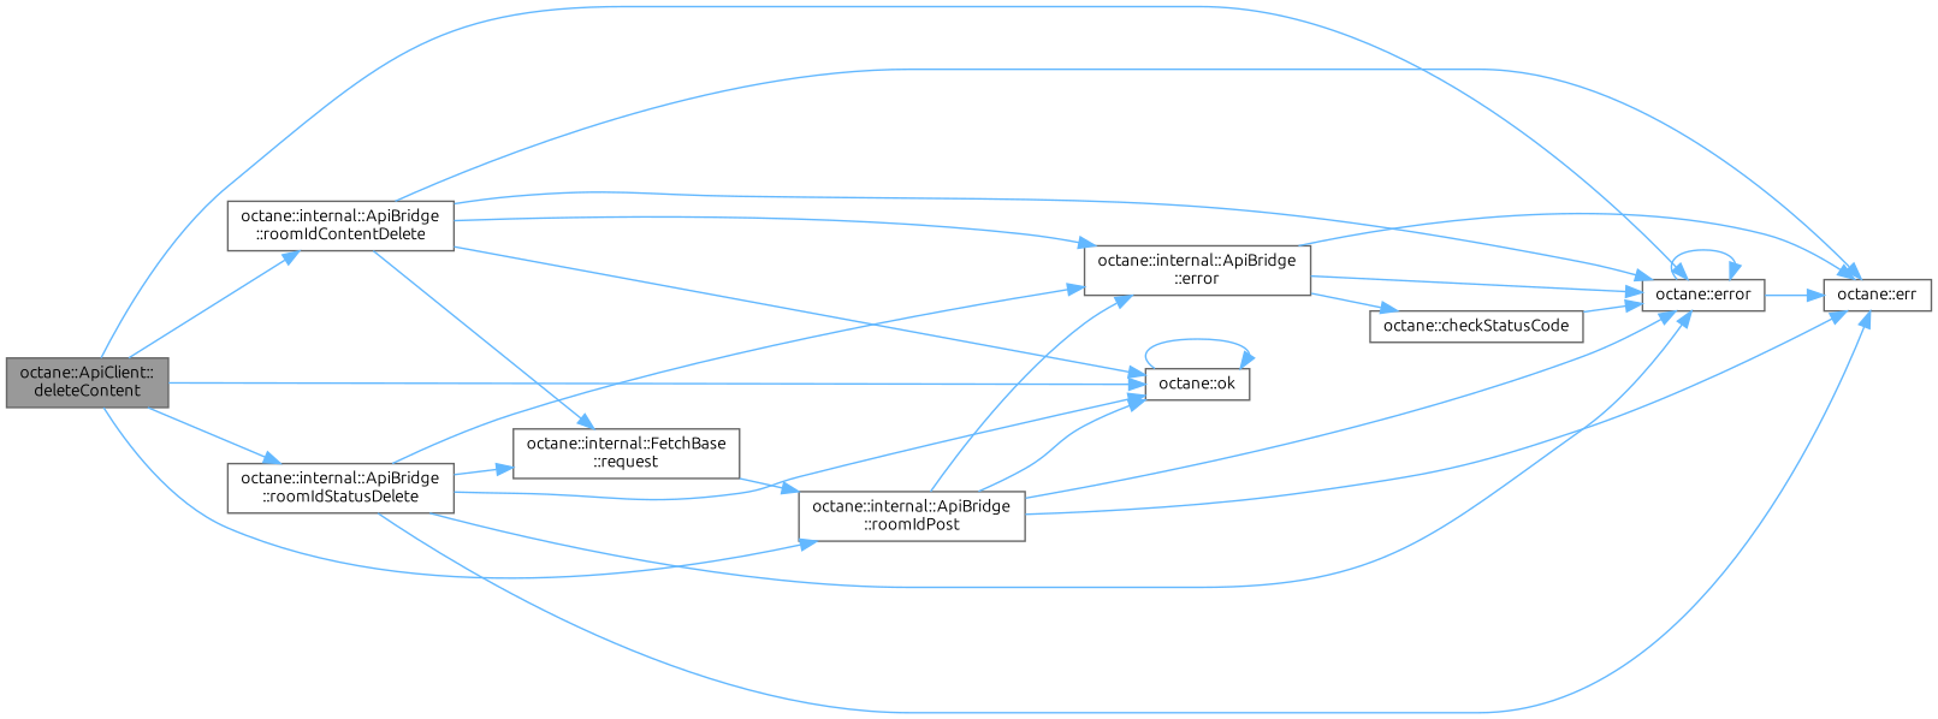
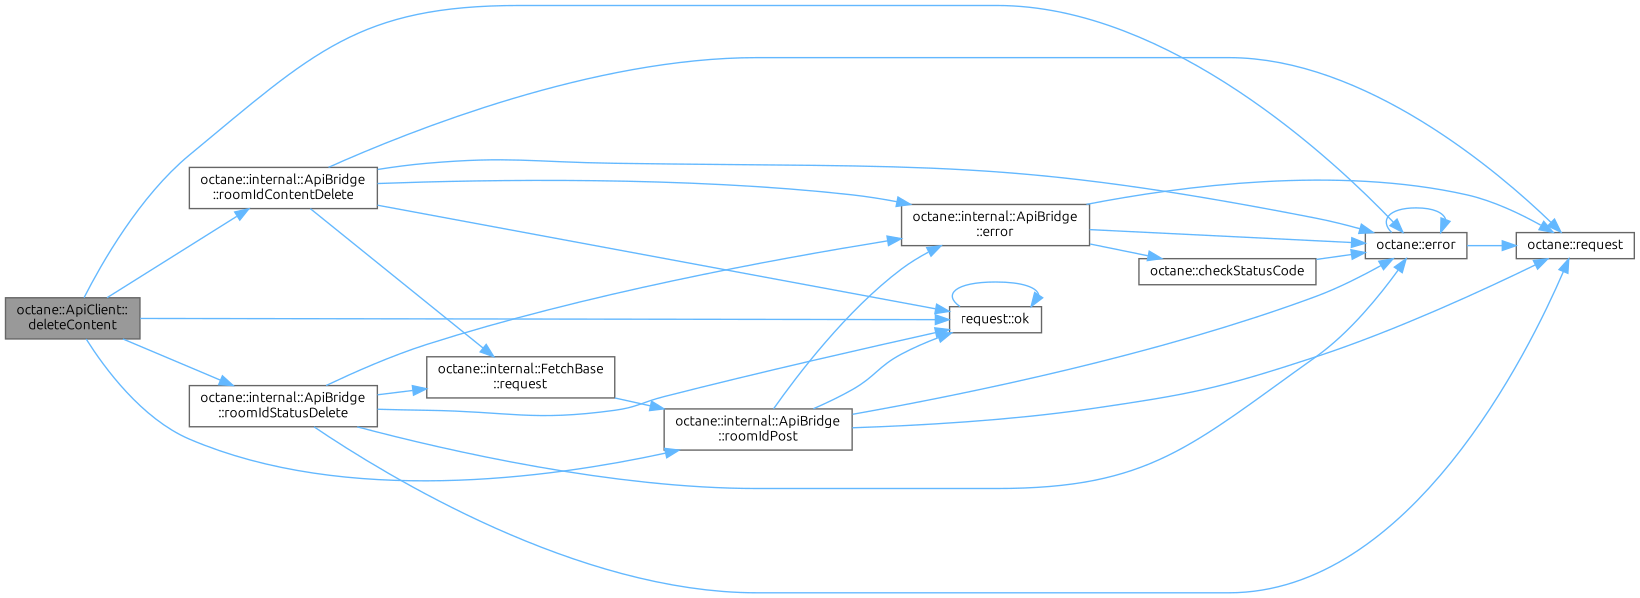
  digraph {
    fontname=Ubuntu
    rankdir=LR
    node [color=grey40 fillcolor=white fontname=Ubuntu fontsize=10 shape=box style=filled]
    edge [color=steelblue1 fontname=Ubuntu fontsize=10 labelfontname=Helvetica labelfontsize=10 style=solid]
    n1 [color=gray40 fillcolor=grey60 fontcolor=black height=0.2 label="octane::ApiClient::\ldeleteContent" width=0.4]
    n2 [height=0.2 label="octane::error" width=0.4]
-   n3 [height=0.2 label="octane::ok" width=0.4]
+   n3 [height=0.2 label="request::ok" width=0.4]
    n4 [height=0.2 label="octane::internal::ApiBridge\l::roomIdContentDelete" width=0.4]
    n5 [height=0.2 label="octane::internal::ApiBridge\l::roomIdPost" width=0.4]
    n6 [height=0.2 label="octane::internal::ApiBridge\l::roomIdStatusDelete" width=0.4]
-   n7 [height=0.2 label="octane::err" width=0.4]
+   n7 [height=0.2 label="octane::request" width=0.4]
    n8 [height=0.2 label="octane::internal::ApiBridge\l::error" width=0.4]
    n9 [height=0.2 label="octane::internal::FetchBase\l::request" width=0.4]
    n10 [height=0.2 label="octane::checkStatusCode" width=0.4]
    n1 -> n2
    n1 -> n3
    n1 -> n4
    n1 -> n5
    n1 -> n6
    n2 -> n2
    n2 -> n7
    n3 -> n3
    n4 -> n2
    n4 -> n3
    n4 -> n7
    n4 -> n8
    n4 -> n9
    n5 -> n2
    n5 -> n3
    n5 -> n7
    n5 -> n8
    n6 -> n2
    n6 -> n3
    n6 -> n7
    n6 -> n8
    n6 -> n9
    n8 -> n2
    n8 -> n7
    n8 -> n10
    n9 -> n5
    n10 -> n2
  }
